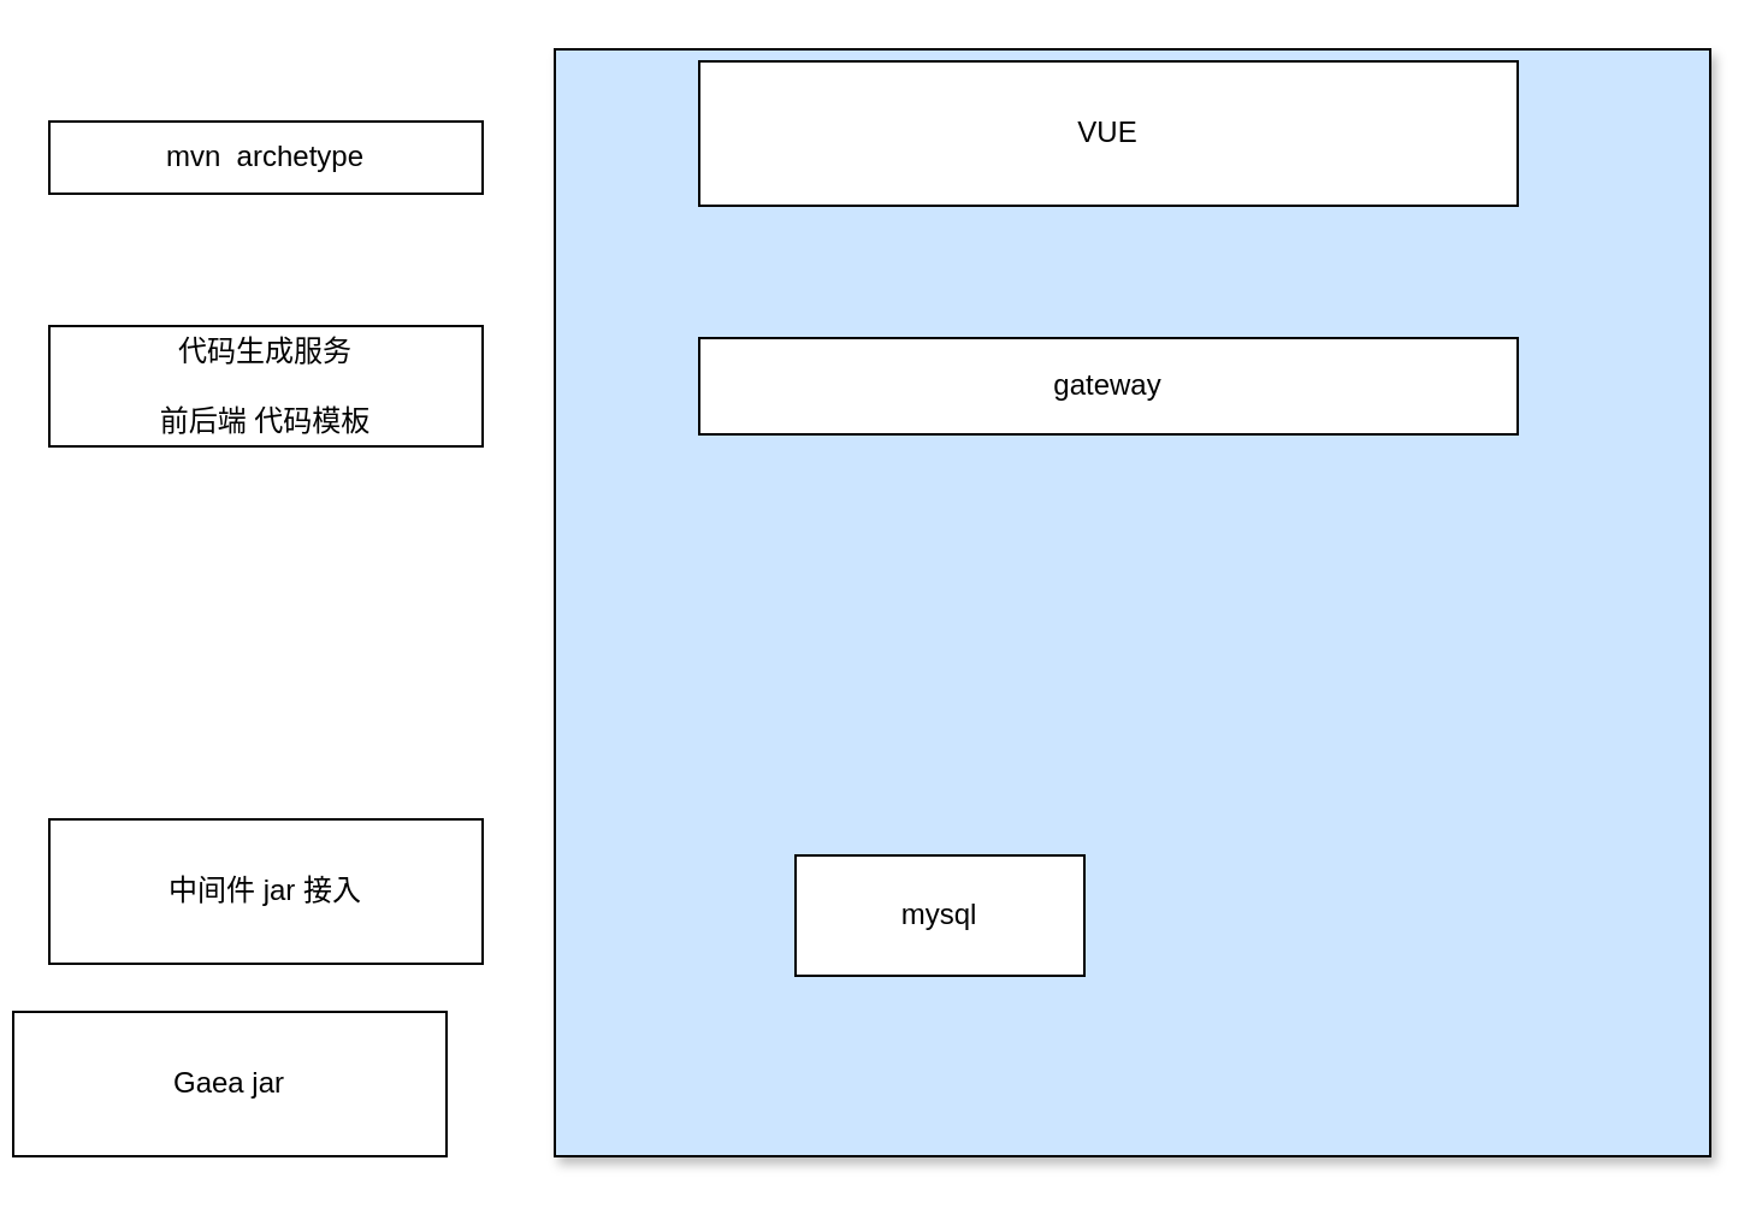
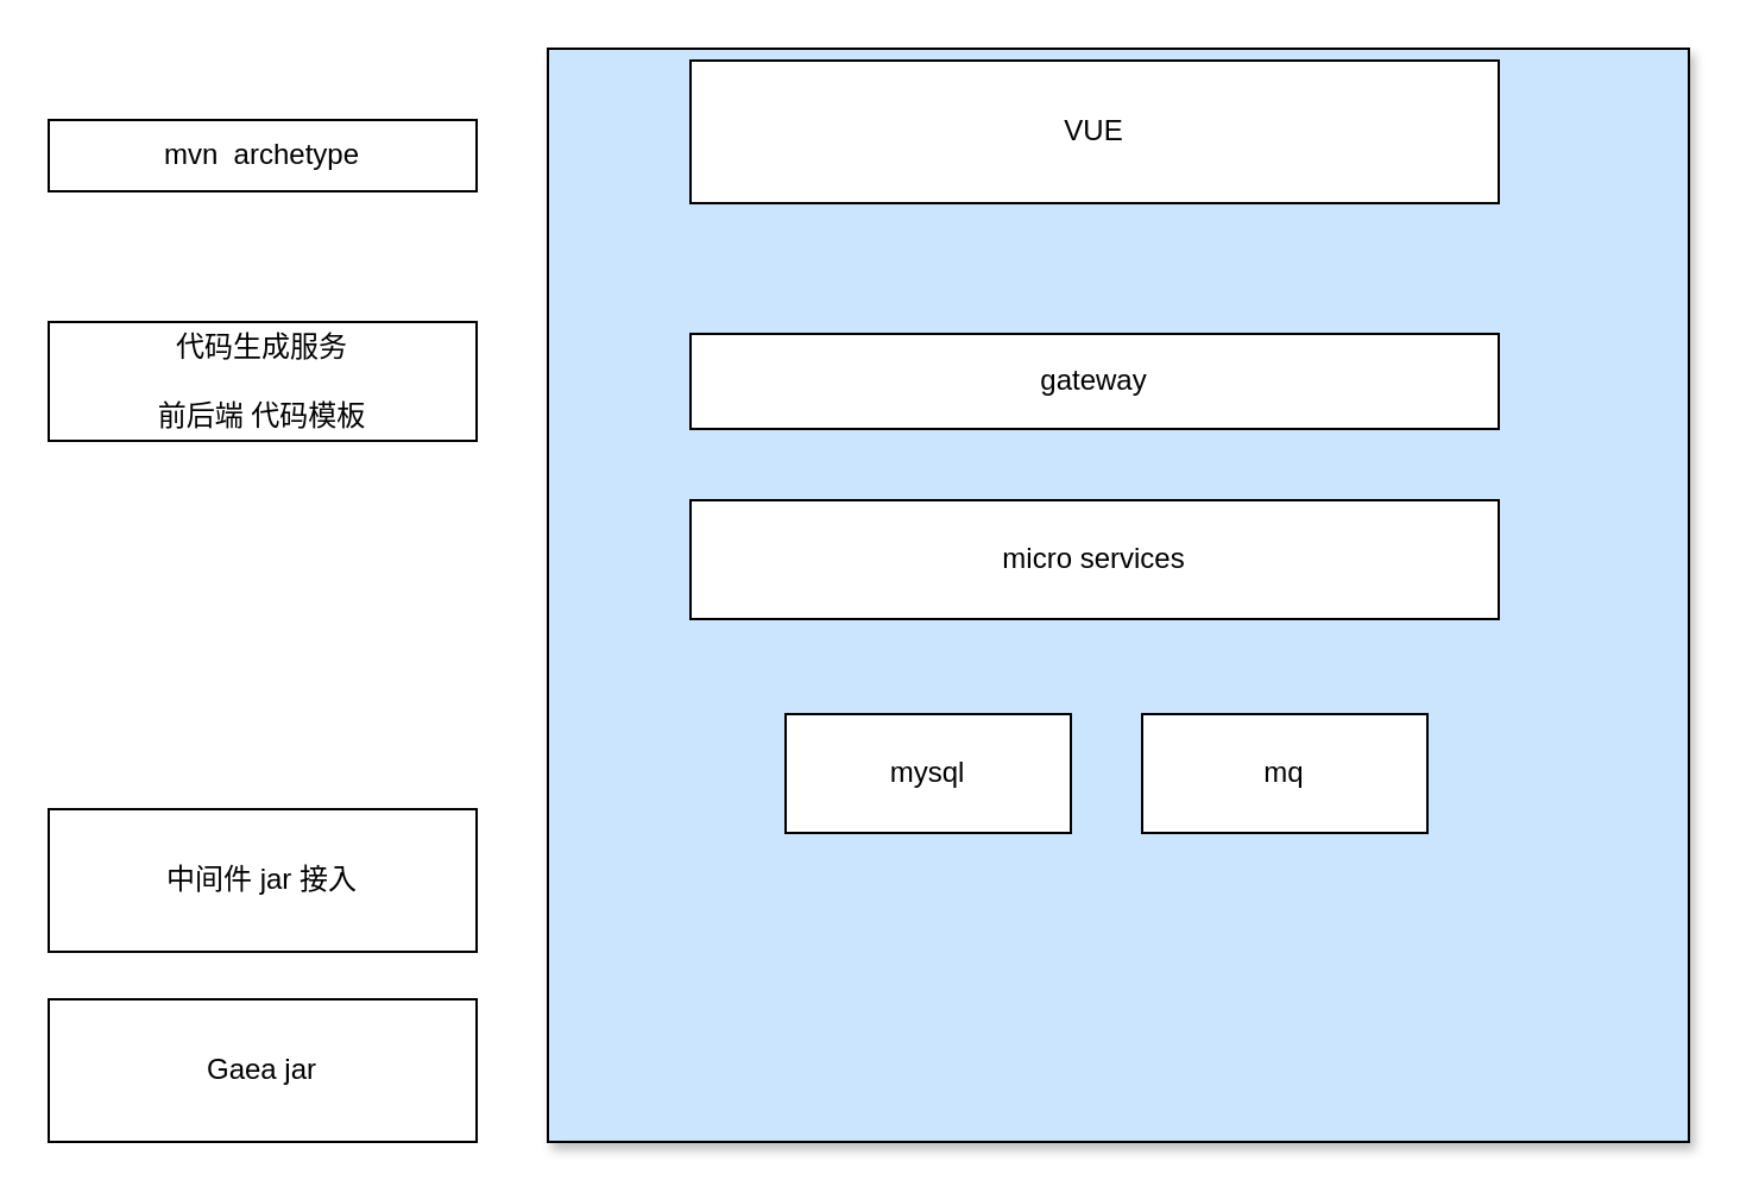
  <mxCell id="0" />
  <mxCell id="1" parent="0" />
  <mxCell id="2" value="" style="rounded=0;whiteSpace=wrap;html=1;shadow=1;fillColor=#CCE5FF;" vertex="1" parent="1"><mxGeometry x="230" y="20" width="480" height="460" as="geometry" /></mxCell>
  <mxCell id="3" value="gateway" style="rounded=0;whiteSpace=wrap;html=1;" vertex="1" parent="1"><mxGeometry x="290" y="140" width="340" height="40" as="geometry" /></mxCell>
  <mxCell id="4" value="代码生成服务&lt;br&gt;&lt;br&gt;前后端 代码模板" style="rounded=0;whiteSpace=wrap;html=1;" vertex="1" parent="1"><mxGeometry x="20" y="135" width="180" height="50" as="geometry" /></mxCell>
+ <mxCell id="5" value="micro services" style="rounded=0;whiteSpace=wrap;html=1;" vertex="1" parent="1"><mxGeometry x="290" y="210" width="340" height="50" as="geometry" /></mxCell>
  <mxCell id="6" value="VUE" style="rounded=0;whiteSpace=wrap;html=1;" vertex="1" parent="1"><mxGeometry x="290" y="25" width="340" height="60" as="geometry" /></mxCell>
  <mxCell id="7" value="中间件 jar 接入" style="rounded=0;whiteSpace=wrap;html=1;" vertex="1" parent="1"><mxGeometry x="20" y="340" width="180" height="60" as="geometry" /></mxCell>
- <mxCell id="8" value="Gaea jar" style="rounded=0;whiteSpace=wrap;html=1;" vertex="1" parent="1"><mxGeometry x="5" y="420" width="180" height="60" as="geometry" /></mxCell>
+ <mxCell id="8" value="Gaea jar" style="rounded=0;whiteSpace=wrap;html=1;" vertex="1" parent="1"><mxGeometry x="20" y="420" width="180" height="60" as="geometry" /></mxCell>
  <mxCell id="9" value="mvn&amp;nbsp; archetype" style="rounded=0;whiteSpace=wrap;html=1;" vertex="1" parent="1"><mxGeometry x="20" y="50" width="180" height="30" as="geometry" /></mxCell>
- <mxCell id="10" value="mysql" style="rounded=0;whiteSpace=wrap;html=1;" vertex="1" parent="1"><mxGeometry x="330" y="355" width="120" height="50" as="geometry" /></mxCell>
+ <mxCell id="10" value="mysql" style="rounded=0;whiteSpace=wrap;html=1;" vertex="1" parent="1"><mxGeometry x="330" y="300" width="120" height="50" as="geometry" /></mxCell>
+ <mxCell id="11" value="mq" style="rounded=0;whiteSpace=wrap;html=1;" vertex="1" parent="1"><mxGeometry x="480" y="300" width="120" height="50" as="geometry" /></mxCell>
